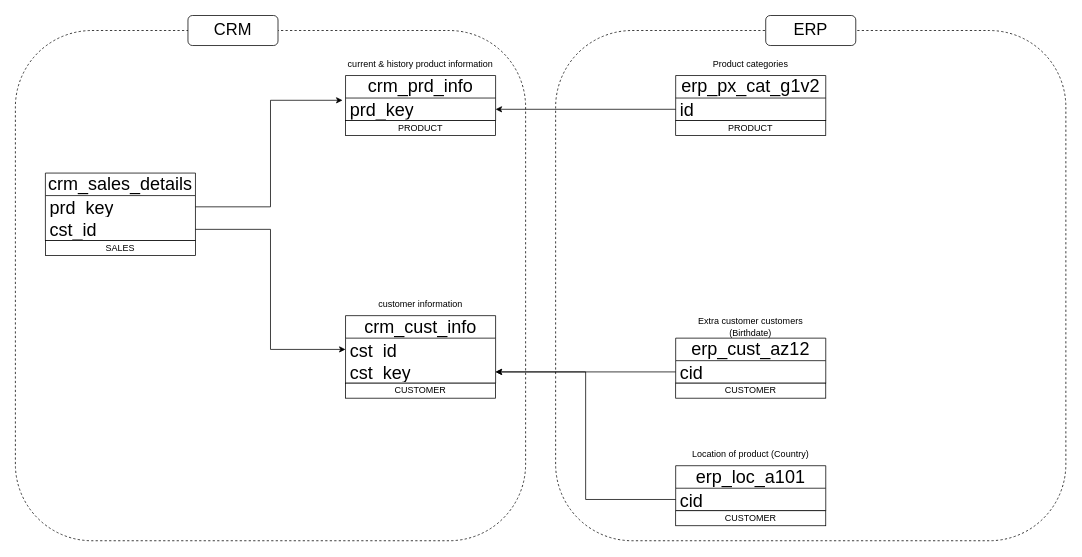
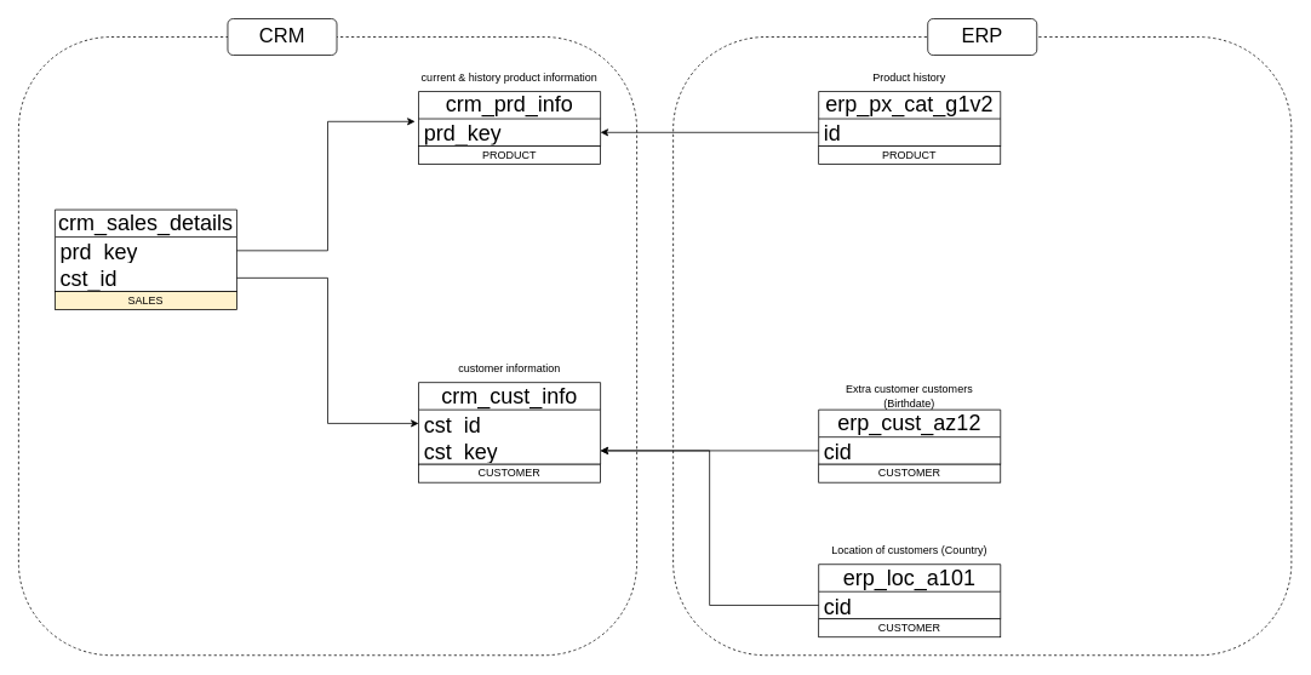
  <mxCell id="0" />
  <mxCell id="1" parent="0" />
  <mxCell id="2" value="crm_cust_info" style="swimlane;fontStyle=0;childLayout=stackLayout;horizontal=1;startSize=30;horizontalStack=0;resizeParent=1;resizeParentMax=0;resizeLast=0;collapsible=1;marginBottom=0;whiteSpace=wrap;html=1;fontSize=24;" parent="1" vertex="1"><mxGeometry x="460" y="420" width="200" height="90" as="geometry" /></mxCell>
  <mxCell id="3" value="cst_id" style="text;strokeColor=none;fillColor=none;align=left;verticalAlign=middle;spacingLeft=4;spacingRight=4;overflow=hidden;points=[[0,0.5],[1,0.5]];portConstraint=eastwest;rotatable=0;whiteSpace=wrap;html=1;fontSize=24;" parent="2" vertex="1"><mxGeometry y="30" width="200" height="30" as="geometry" /></mxCell>
  <mxCell id="4" value="cst_key" style="text;strokeColor=none;fillColor=none;align=left;verticalAlign=middle;spacingLeft=4;spacingRight=4;overflow=hidden;points=[[0,0.5],[1,0.5]];portConstraint=eastwest;rotatable=0;whiteSpace=wrap;html=1;fontSize=24;" parent="2" vertex="1"><mxGeometry y="60" width="200" height="30" as="geometry" /></mxCell>
  <mxCell id="5" value="customer information" style="text;html=1;align=center;verticalAlign=middle;whiteSpace=wrap;rounded=0;" parent="1" vertex="1"><mxGeometry x="460" y="390" width="200" height="30" as="geometry" /></mxCell>
  <mxCell id="6" value="crm_prd_info" style="swimlane;fontStyle=0;childLayout=stackLayout;horizontal=1;startSize=30;horizontalStack=0;resizeParent=1;resizeParentMax=0;resizeLast=0;collapsible=1;marginBottom=0;whiteSpace=wrap;html=1;fontSize=24;" parent="1" vertex="1"><mxGeometry x="460" y="100" width="200" height="60" as="geometry" /></mxCell>
  <mxCell id="7" value="prd_key" style="text;strokeColor=none;fillColor=none;align=left;verticalAlign=middle;spacingLeft=4;spacingRight=4;overflow=hidden;points=[[0,0.5],[1,0.5]];portConstraint=eastwest;rotatable=0;whiteSpace=wrap;html=1;fontSize=24;" parent="6" vertex="1"><mxGeometry y="30" width="200" height="30" as="geometry" /></mxCell>
  <mxCell id="8" value="current &amp;amp; history product information" style="text;html=1;align=center;verticalAlign=middle;whiteSpace=wrap;rounded=0;" parent="1" vertex="1"><mxGeometry x="460" y="70" width="200" height="30" as="geometry" /></mxCell>
  <mxCell id="9" value="crm_sales_details" style="swimlane;fontStyle=0;childLayout=stackLayout;horizontal=1;startSize=30;horizontalStack=0;resizeParent=1;resizeParentMax=0;resizeLast=0;collapsible=1;marginBottom=0;whiteSpace=wrap;html=1;fontSize=24;" parent="1" vertex="1"><mxGeometry x="60" y="230" width="200" height="90" as="geometry" /></mxCell>
  <mxCell id="10" value="prd_key" style="text;strokeColor=none;fillColor=none;align=left;verticalAlign=middle;spacingLeft=4;spacingRight=4;overflow=hidden;points=[[0,0.5],[1,0.5]];portConstraint=eastwest;rotatable=0;whiteSpace=wrap;html=1;fontSize=24;" parent="9" vertex="1"><mxGeometry y="30" width="200" height="30" as="geometry" /></mxCell>
  <mxCell id="11" value="cst_id" style="text;strokeColor=none;fillColor=none;align=left;verticalAlign=middle;spacingLeft=4;spacingRight=4;overflow=hidden;points=[[0,0.5],[1,0.5]];portConstraint=eastwest;rotatable=0;whiteSpace=wrap;html=1;fontSize=24;" parent="9" vertex="1"><mxGeometry y="60" width="200" height="30" as="geometry" /></mxCell>
  <mxCell id="12" style="edgeStyle=orthogonalEdgeStyle;rounded=0;orthogonalLoop=1;jettySize=auto;html=1;entryX=-0.02;entryY=0.1;entryDx=0;entryDy=0;entryPerimeter=0;" parent="1" source="10" target="7" edge="1"><mxGeometry relative="1" as="geometry" /></mxCell>
  <mxCell id="13" style="edgeStyle=orthogonalEdgeStyle;rounded=0;orthogonalLoop=1;jettySize=auto;html=1;entryX=0;entryY=0.5;entryDx=0;entryDy=0;" parent="1" source="11" target="3" edge="1"><mxGeometry relative="1" as="geometry" /></mxCell>
  <mxCell id="14" value="erp_loc_a101" style="swimlane;fontStyle=0;childLayout=stackLayout;horizontal=1;startSize=30;horizontalStack=0;resizeParent=1;resizeParentMax=0;resizeLast=0;collapsible=1;marginBottom=0;whiteSpace=wrap;html=1;fontSize=24;" parent="1" vertex="1"><mxGeometry x="900" y="620" width="200" height="60" as="geometry" /></mxCell>
  <mxCell id="15" value="cid" style="text;strokeColor=none;fillColor=none;align=left;verticalAlign=middle;spacingLeft=4;spacingRight=4;overflow=hidden;points=[[0,0.5],[1,0.5]];portConstraint=eastwest;rotatable=0;whiteSpace=wrap;html=1;fontSize=24;" parent="14" vertex="1"><mxGeometry y="30" width="200" height="30" as="geometry" /></mxCell>
- <mxCell id="16" value="Location of product (Country)" style="text;html=1;align=center;verticalAlign=middle;whiteSpace=wrap;rounded=0;" parent="1" vertex="1"><mxGeometry x="900" y="590" width="200" height="30" as="geometry" /></mxCell>
+ <mxCell id="16" value="Location of customers (Country)" style="text;html=1;align=center;verticalAlign=middle;whiteSpace=wrap;rounded=0;" parent="1" vertex="1"><mxGeometry x="900" y="590" width="200" height="30" as="geometry" /></mxCell>
  <mxCell id="17" value="erp_cust_az12" style="swimlane;fontStyle=0;childLayout=stackLayout;horizontal=1;startSize=30;horizontalStack=0;resizeParent=1;resizeParentMax=0;resizeLast=0;collapsible=1;marginBottom=0;whiteSpace=wrap;html=1;fontSize=24;" parent="1" vertex="1"><mxGeometry x="900" y="450" width="200" height="60" as="geometry" /></mxCell>
  <mxCell id="18" value="cid" style="text;strokeColor=none;fillColor=none;align=left;verticalAlign=middle;spacingLeft=4;spacingRight=4;overflow=hidden;points=[[0,0.5],[1,0.5]];portConstraint=eastwest;rotatable=0;whiteSpace=wrap;html=1;fontSize=24;" parent="17" vertex="1"><mxGeometry y="30" width="200" height="30" as="geometry" /></mxCell>
  <mxCell id="19" value="Extra customer customers (Birthdate)" style="text;html=1;align=center;verticalAlign=middle;whiteSpace=wrap;rounded=0;" parent="1" vertex="1"><mxGeometry x="900" y="420" width="200" height="30" as="geometry" /></mxCell>
  <mxCell id="20" style="edgeStyle=orthogonalEdgeStyle;rounded=0;orthogonalLoop=1;jettySize=auto;html=1;entryX=1;entryY=0.5;entryDx=0;entryDy=0;" parent="1" source="18" target="4" edge="1"><mxGeometry relative="1" as="geometry" /></mxCell>
  <mxCell id="21" style="edgeStyle=orthogonalEdgeStyle;rounded=0;orthogonalLoop=1;jettySize=auto;html=1;entryX=1;entryY=0.5;entryDx=0;entryDy=0;" parent="1" source="15" target="4" edge="1"><mxGeometry relative="1" as="geometry" /></mxCell>
  <mxCell id="22" value="erp_px_cat_g1v2" style="swimlane;fontStyle=0;childLayout=stackLayout;horizontal=1;startSize=30;horizontalStack=0;resizeParent=1;resizeParentMax=0;resizeLast=0;collapsible=1;marginBottom=0;whiteSpace=wrap;html=1;fontSize=24;" parent="1" vertex="1"><mxGeometry x="900" y="100" width="200" height="60" as="geometry" /></mxCell>
  <mxCell id="23" value="id" style="text;strokeColor=none;fillColor=none;align=left;verticalAlign=middle;spacingLeft=4;spacingRight=4;overflow=hidden;points=[[0,0.5],[1,0.5]];portConstraint=eastwest;rotatable=0;whiteSpace=wrap;html=1;fontSize=24;" parent="22" vertex="1"><mxGeometry y="30" width="200" height="30" as="geometry" /></mxCell>
- <mxCell id="24" value="Product categories" style="text;html=1;align=center;verticalAlign=middle;whiteSpace=wrap;rounded=0;" parent="1" vertex="1"><mxGeometry x="900" y="70" width="200" height="30" as="geometry" /></mxCell>
+ <mxCell id="24" value="Product history" style="text;html=1;align=center;verticalAlign=middle;whiteSpace=wrap;rounded=0;" parent="1" vertex="1"><mxGeometry x="900" y="70" width="200" height="30" as="geometry" /></mxCell>
  <mxCell id="25" style="edgeStyle=orthogonalEdgeStyle;rounded=0;orthogonalLoop=1;jettySize=auto;html=1;entryX=1;entryY=0.5;entryDx=0;entryDy=0;" parent="1" source="23" target="7" edge="1"><mxGeometry relative="1" as="geometry" /></mxCell>
  <mxCell id="26" value="" style="rounded=1;whiteSpace=wrap;html=1;fillColor=none;dashed=1;" parent="1" vertex="1"><mxGeometry x="20" y="40" width="680" height="680" as="geometry" /></mxCell>
  <mxCell id="27" value="&lt;font style=&quot;font-size: 22px;&quot;&gt;CRM&lt;/font&gt;" style="rounded=1;whiteSpace=wrap;html=1;" parent="1" vertex="1"><mxGeometry x="250" y="20" width="120" height="40" as="geometry" /></mxCell>
  <mxCell id="28" value="" style="rounded=1;whiteSpace=wrap;html=1;fillColor=none;dashed=1;" parent="1" vertex="1"><mxGeometry x="740" y="40" width="680" height="680" as="geometry" /></mxCell>
  <mxCell id="29" value="&lt;span style=&quot;font-size: 22px;&quot;&gt;ERP&lt;/span&gt;" style="rounded=1;whiteSpace=wrap;html=1;" parent="1" vertex="1"><mxGeometry x="1020" y="20" width="120" height="40" as="geometry" /></mxCell>
  <mxCell id="30" value="PRODUCT" style="rounded=0;whiteSpace=wrap;html=1;" parent="1" vertex="1"><mxGeometry x="900" y="160" width="200" height="20" as="geometry" /></mxCell>
  <mxCell id="31" value="PRODUCT" style="rounded=0;whiteSpace=wrap;html=1;" parent="1" vertex="1"><mxGeometry x="460" y="160" width="200" height="20" as="geometry" /></mxCell>
  <mxCell id="32" value="CUSTOMER" style="rounded=0;whiteSpace=wrap;html=1;" parent="1" vertex="1"><mxGeometry x="460" y="510" width="200" height="20" as="geometry" /></mxCell>
  <mxCell id="33" value="CUSTOMER" style="rounded=0;whiteSpace=wrap;html=1;" parent="1" vertex="1"><mxGeometry x="900" y="510" width="200" height="20" as="geometry" /></mxCell>
  <mxCell id="34" value="CUSTOMER" style="rounded=0;whiteSpace=wrap;html=1;" parent="1" vertex="1"><mxGeometry x="900" y="680" width="200" height="20" as="geometry" /></mxCell>
- <mxCell id="35" value="SALES" style="rounded=0;whiteSpace=wrap;html=1;" parent="1" vertex="1"><mxGeometry x="60" y="320" width="200" height="20" as="geometry" /></mxCell>
+ <mxCell id="35" value="SALES" style="rounded=0;whiteSpace=wrap;html=1;fillColor=#fff2cc;" parent="1" vertex="1"><mxGeometry x="60" y="320" width="200" height="20" as="geometry" /></mxCell>
